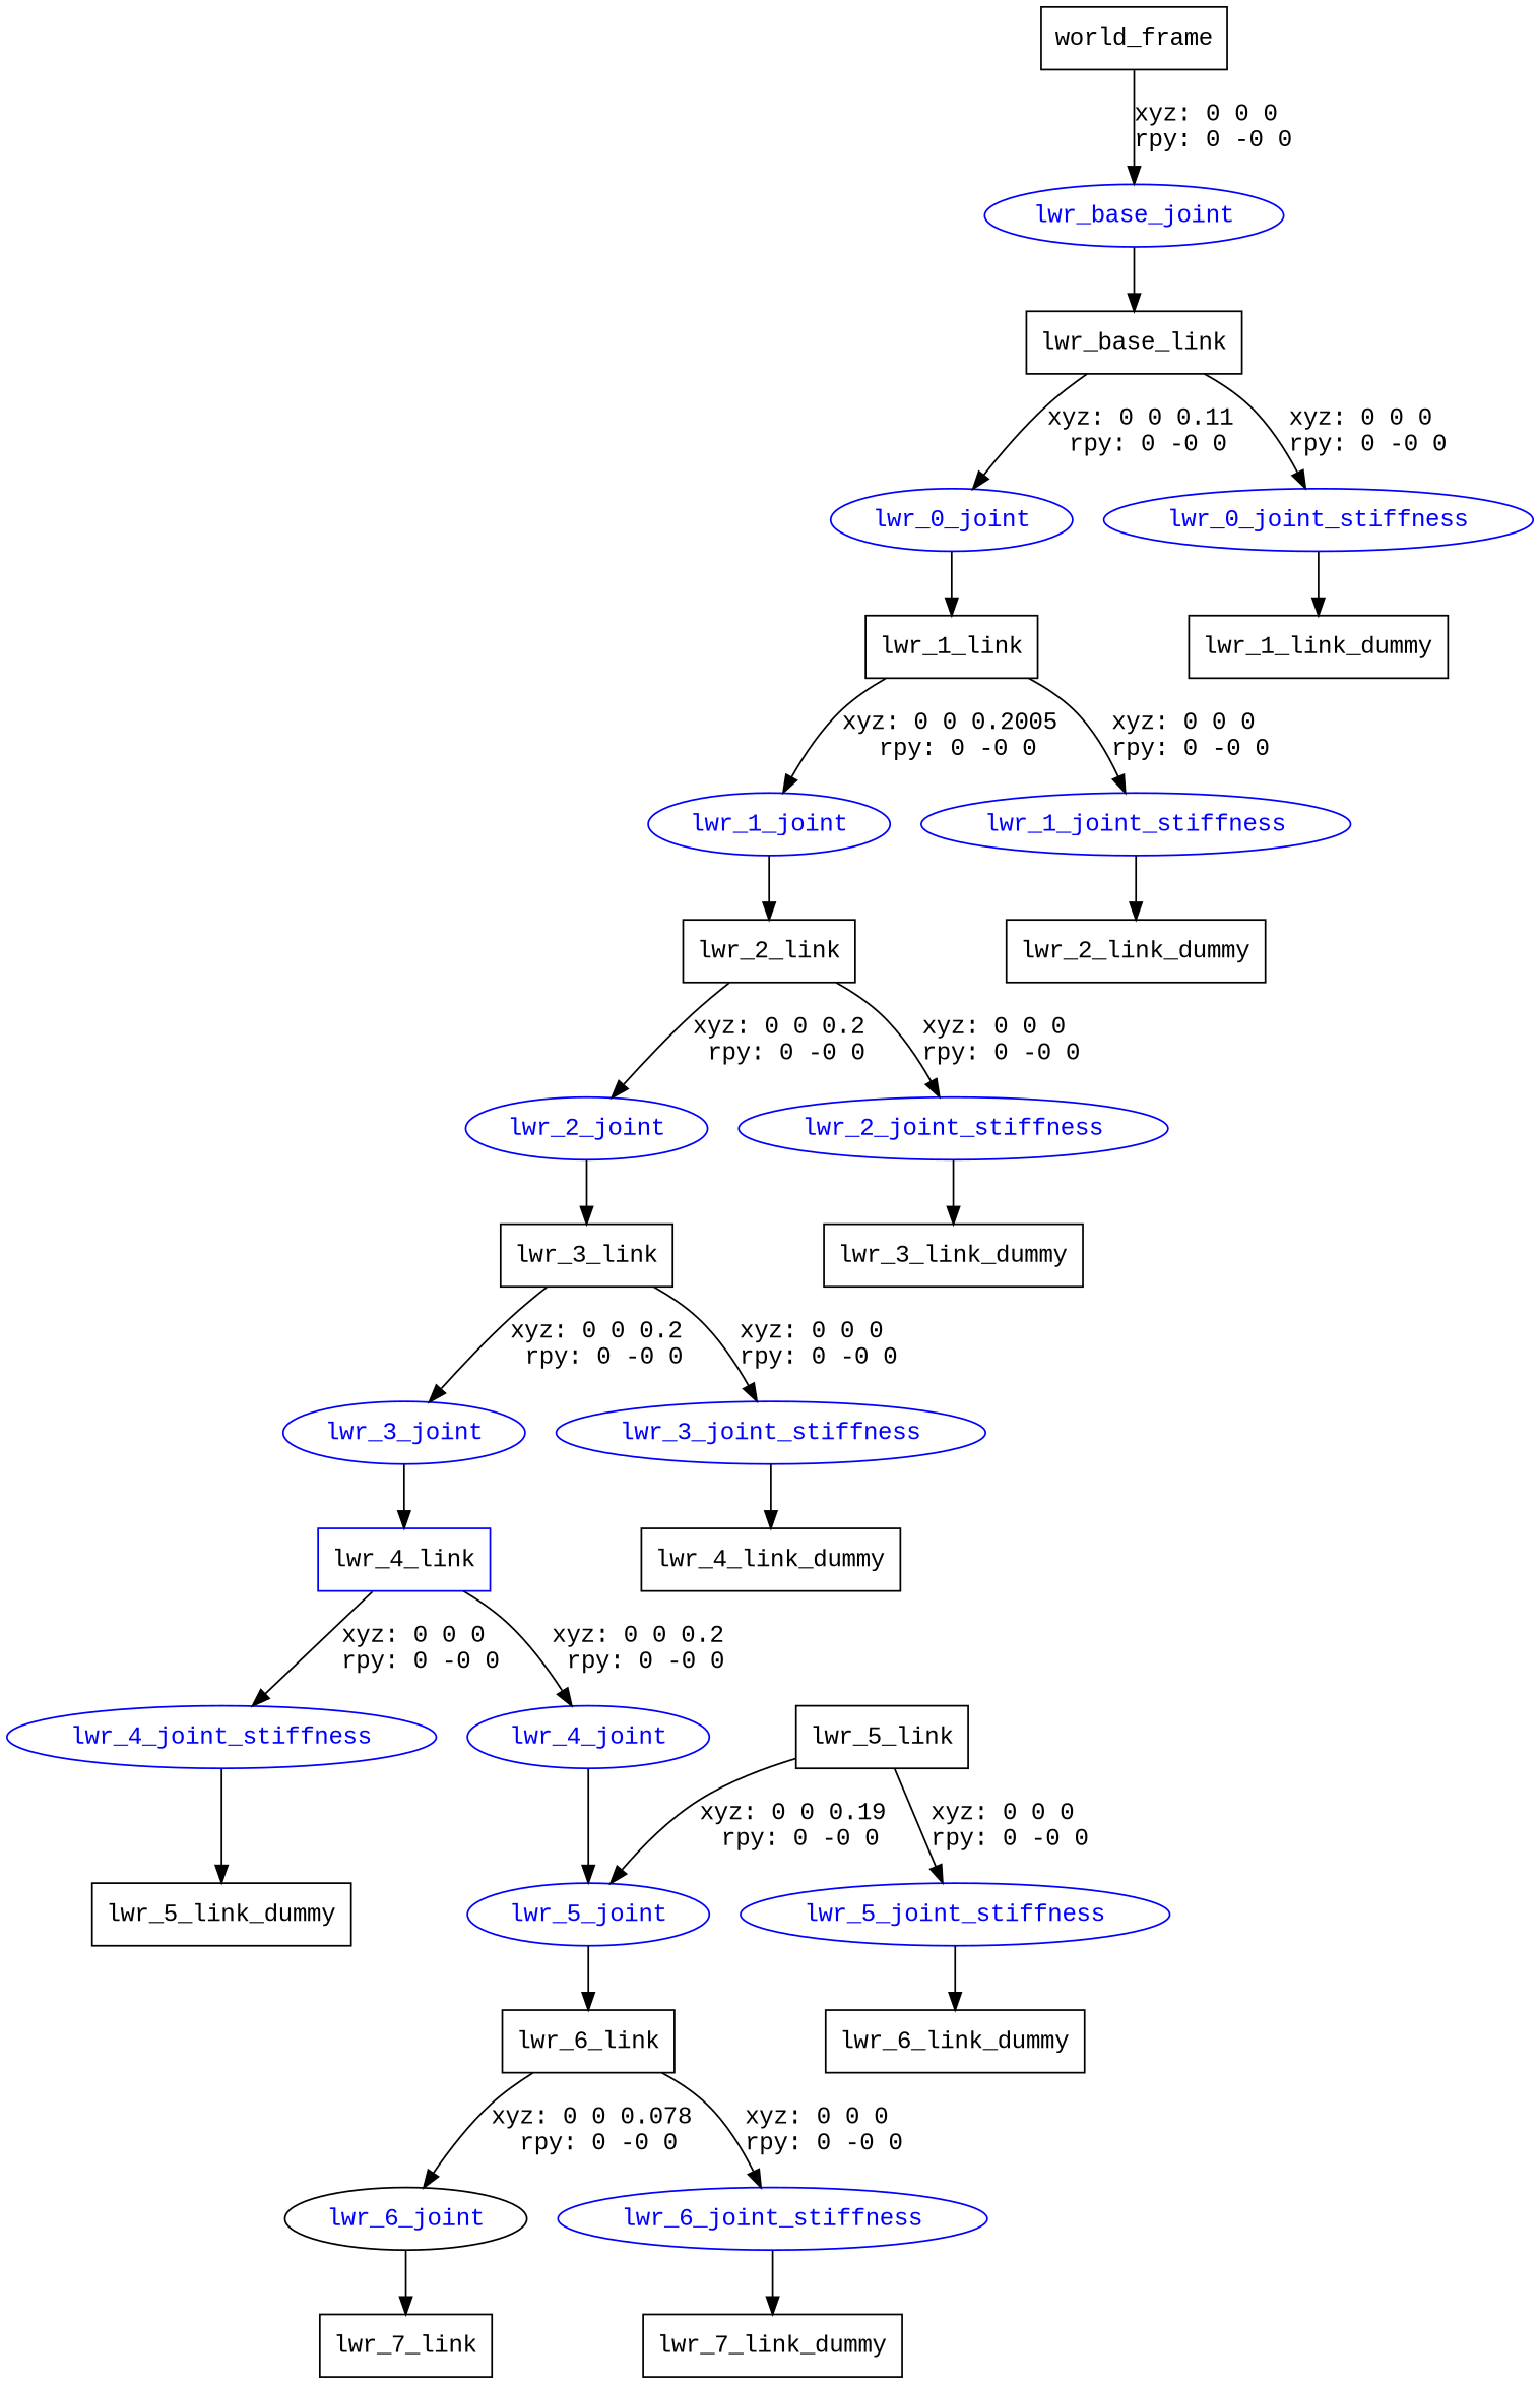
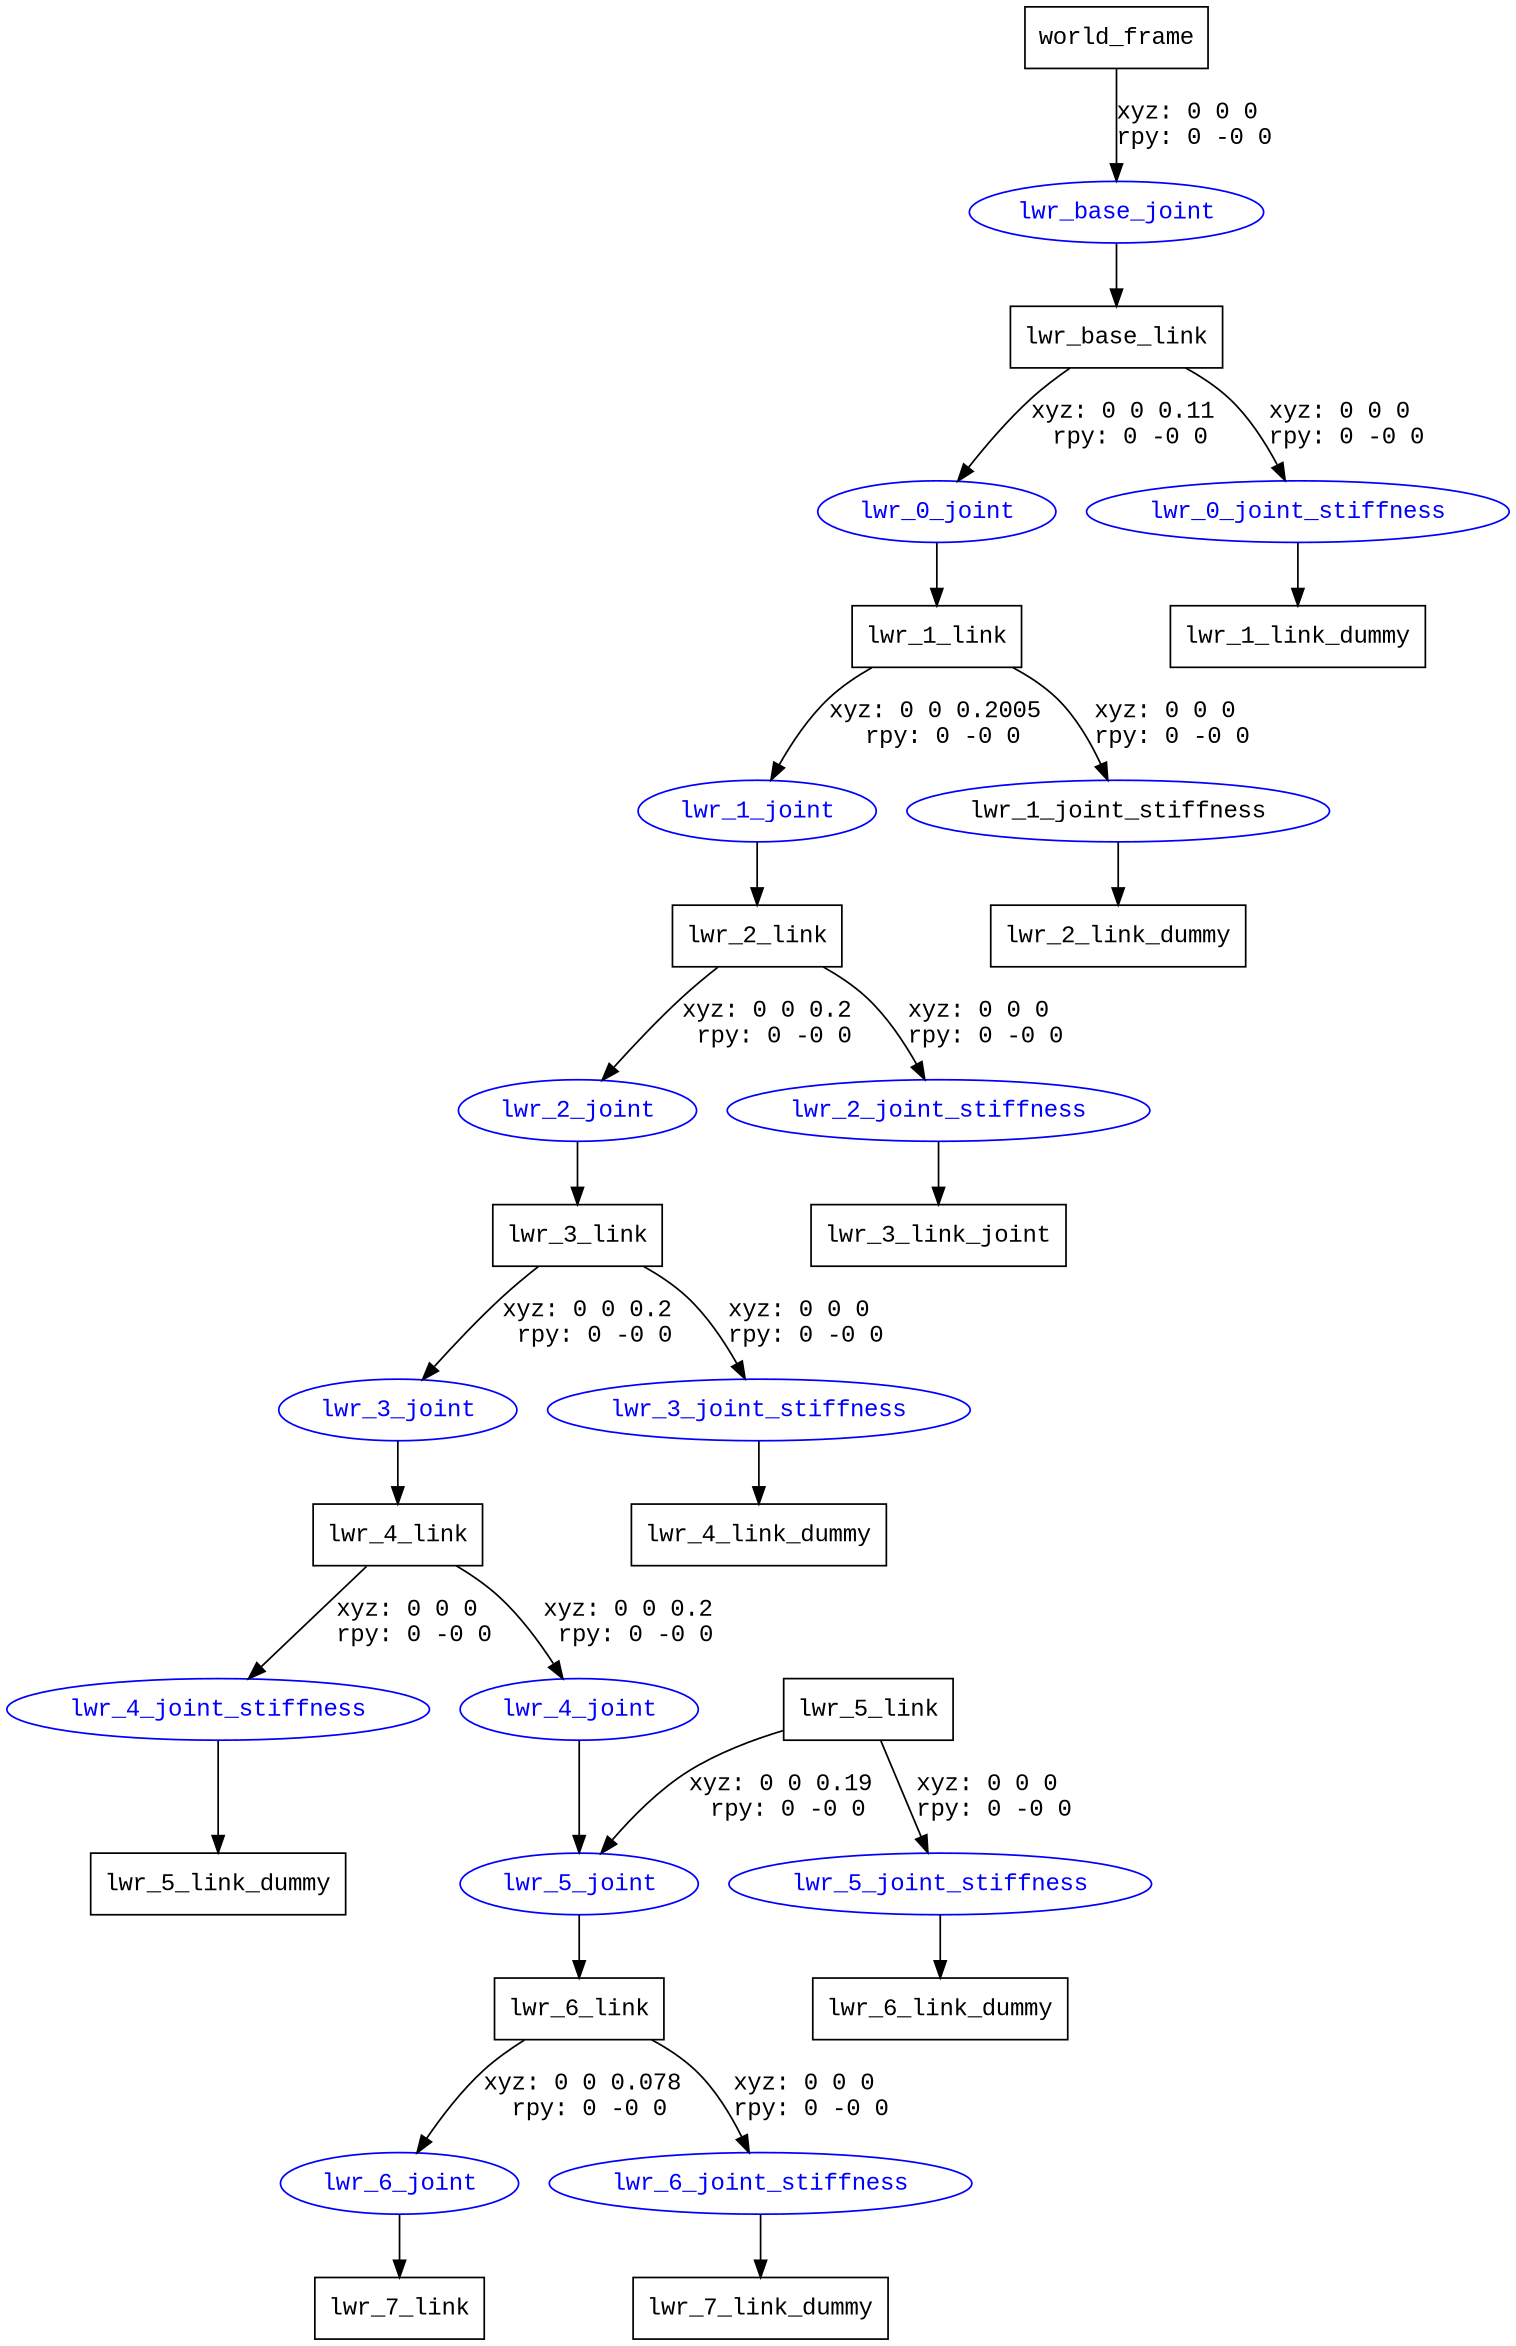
  digraph {
    fontname="Liberation Mono"
    node [fontname="Liberation Mono" shape=box]
    edge [fontname="Liberation Mono"]
    n1 [label=world_frame]
    lwr_base_joint [color=blue fontcolor=blue shape=ellipse]
    n3 [label=lwr_base_link]
    lwr_0_joint [color=blue fontcolor=blue shape=ellipse]
    lwr_0_joint_stiffness [color=blue fontcolor=blue shape=ellipse]
    n6 [label=lwr_1_link]
    n7 [label=lwr_1_link_dummy]
    lwr_1_joint [color=blue fontcolor=blue shape=ellipse]
-   lwr_1_joint_stiffness [color=blue fontcolor=blue shape=ellipse]
+   lwr_1_joint_stiffness [color=blue fontcolor=black shape=ellipse]
    n10 [label=lwr_2_link]
    n11 [label=lwr_2_link_dummy]
    lwr_2_joint [color=blue fontcolor=blue shape=ellipse]
    lwr_2_joint_stiffness [color=blue fontcolor=blue shape=ellipse]
    n14 [label=lwr_3_link]
-   n15 [label=lwr_3_link_dummy]
+   n15 [label=lwr_3_link_joint]
    lwr_3_joint [color=blue fontcolor=blue shape=ellipse]
    lwr_3_joint_stiffness [color=blue fontcolor=blue shape=ellipse]
-   n18 [label=lwr_4_link color=blue]
+   n18 [label=lwr_4_link]
    n19 [label=lwr_4_link_dummy]
    lwr_4_joint [color=blue fontcolor=blue shape=ellipse]
    lwr_4_joint_stiffness [color=blue fontcolor=blue shape=ellipse]
    lwr_5_joint [color=blue fontcolor=blue shape=ellipse]
    n23 [label=lwr_5_link_dummy]
    n24 [label=lwr_5_link]
    lwr_5_joint_stiffness [color=blue fontcolor=blue shape=ellipse]
    n26 [label=lwr_6_link]
    n27 [label=lwr_6_link_dummy]
-   lwr_6_joint [color=black fontcolor=blue shape=ellipse]
+   lwr_6_joint [color=blue fontcolor=blue shape=ellipse]
    lwr_6_joint_stiffness [color=blue fontcolor=blue shape=ellipse]
    n30 [label=lwr_7_link]
    n31 [label=lwr_7_link_dummy]
    n1 -> lwr_base_joint [label="xyz: 0 0 0 \nrpy: 0 -0 0"]
    lwr_base_joint -> n3
    n3 -> lwr_0_joint [label="xyz: 0 0 0.11 \nrpy: 0 -0 0"]
    n3 -> lwr_0_joint_stiffness [label="xyz: 0 0 0 \nrpy: 0 -0 0"]
    lwr_0_joint -> n6
    lwr_0_joint_stiffness -> n7
    n6 -> lwr_1_joint [label="xyz: 0 0 0.2005 \nrpy: 0 -0 0"]
    n6 -> lwr_1_joint_stiffness [label="xyz: 0 0 0 \nrpy: 0 -0 0"]
    lwr_1_joint -> n10
    lwr_1_joint_stiffness -> n11
    n10 -> lwr_2_joint [label="xyz: 0 0 0.2 \nrpy: 0 -0 0"]
    n10 -> lwr_2_joint_stiffness [label="xyz: 0 0 0 \nrpy: 0 -0 0"]
    lwr_2_joint -> n14
    lwr_2_joint_stiffness -> n15
    n14 -> lwr_3_joint [label="xyz: 0 0 0.2 \nrpy: 0 -0 0"]
    n14 -> lwr_3_joint_stiffness [label="xyz: 0 0 0 \nrpy: 0 -0 0"]
    lwr_3_joint -> n18
    lwr_3_joint_stiffness -> n19
    n18 -> lwr_4_joint [label="xyz: 0 0 0.2 \nrpy: 0 -0 0"]
    n18 -> lwr_4_joint_stiffness [label="xyz: 0 0 0 \nrpy: 0 -0 0"]
    lwr_4_joint -> lwr_5_joint
    lwr_4_joint_stiffness -> n23
    lwr_5_joint -> n26
    n24 -> lwr_5_joint [label="xyz: 0 0 0.19 \nrpy: 0 -0 0"]
    n24 -> lwr_5_joint_stiffness [label="xyz: 0 0 0 \nrpy: 0 -0 0"]
    lwr_5_joint_stiffness -> n27
    n26 -> lwr_6_joint [label="xyz: 0 0 0.078 \nrpy: 0 -0 0"]
    n26 -> lwr_6_joint_stiffness [label="xyz: 0 0 0 \nrpy: 0 -0 0"]
    lwr_6_joint -> n30
    lwr_6_joint_stiffness -> n31
  }
